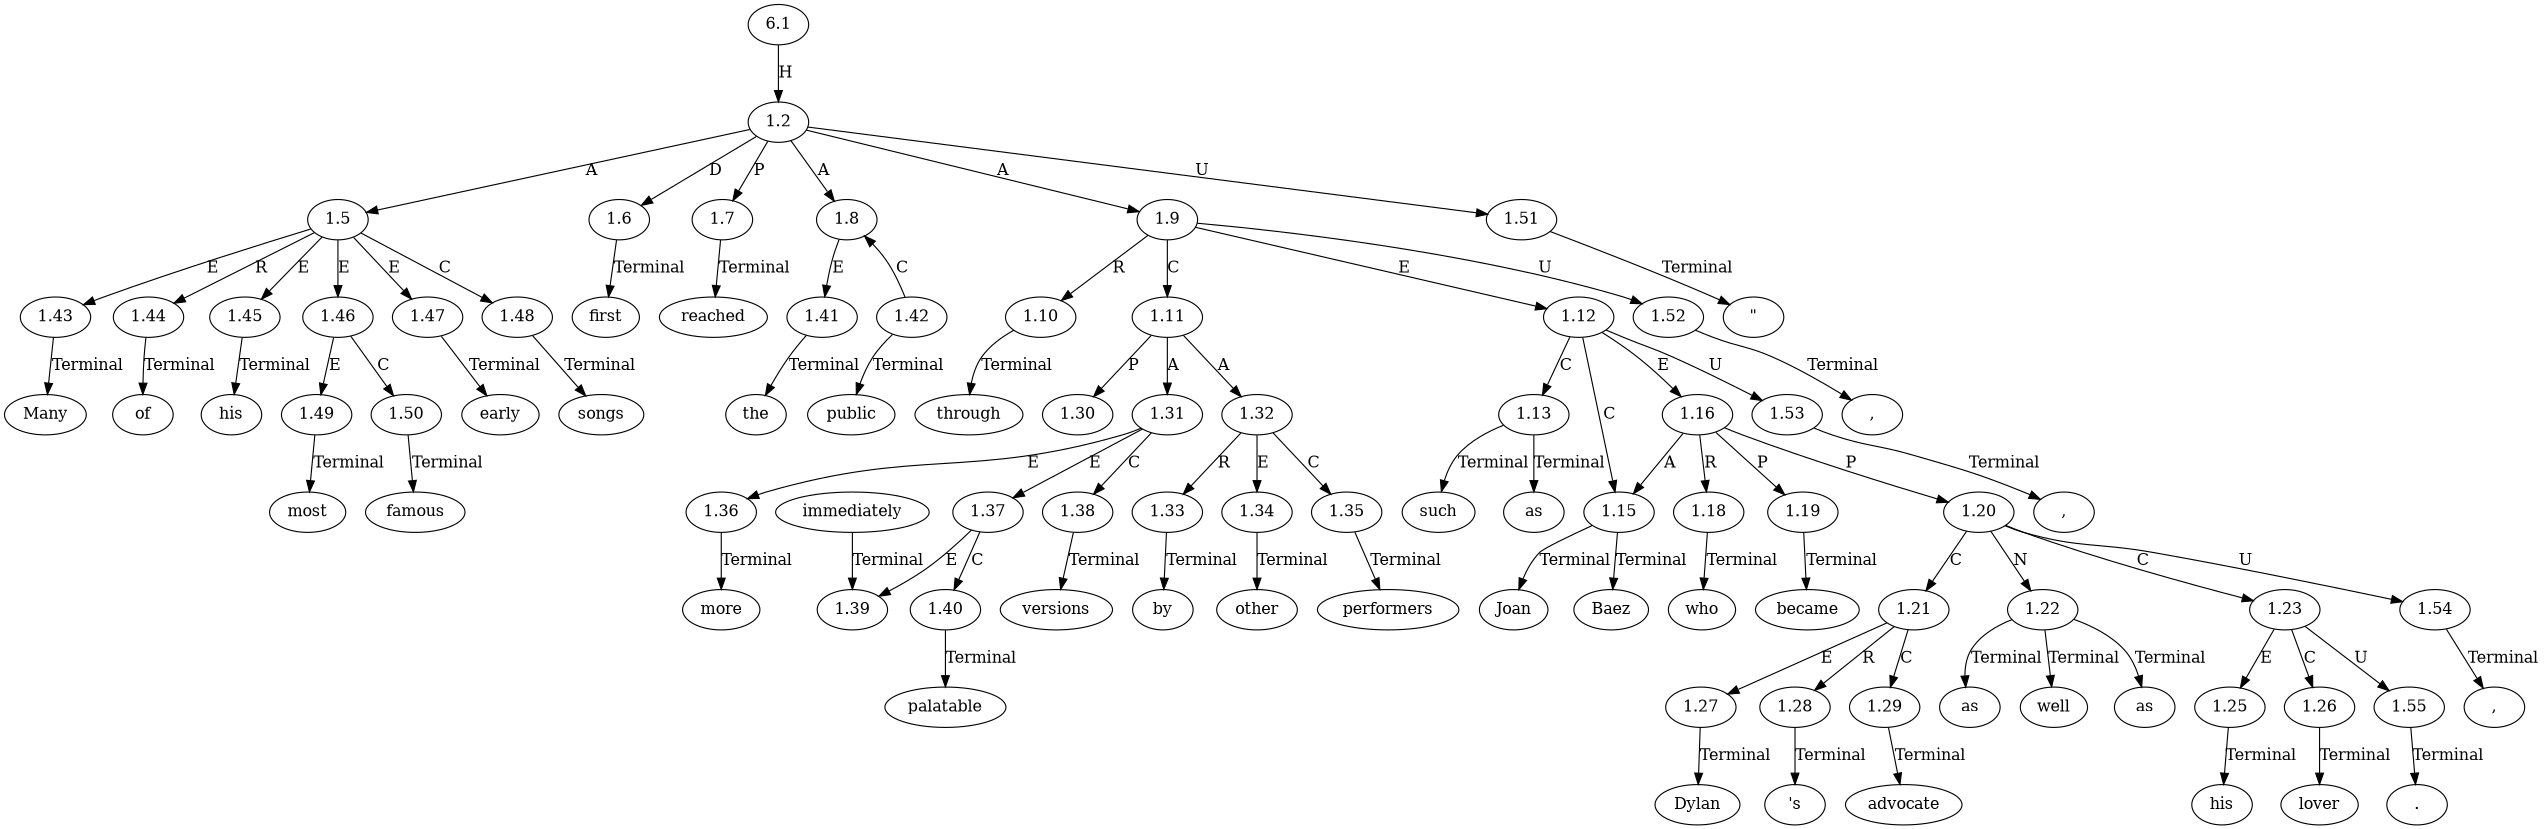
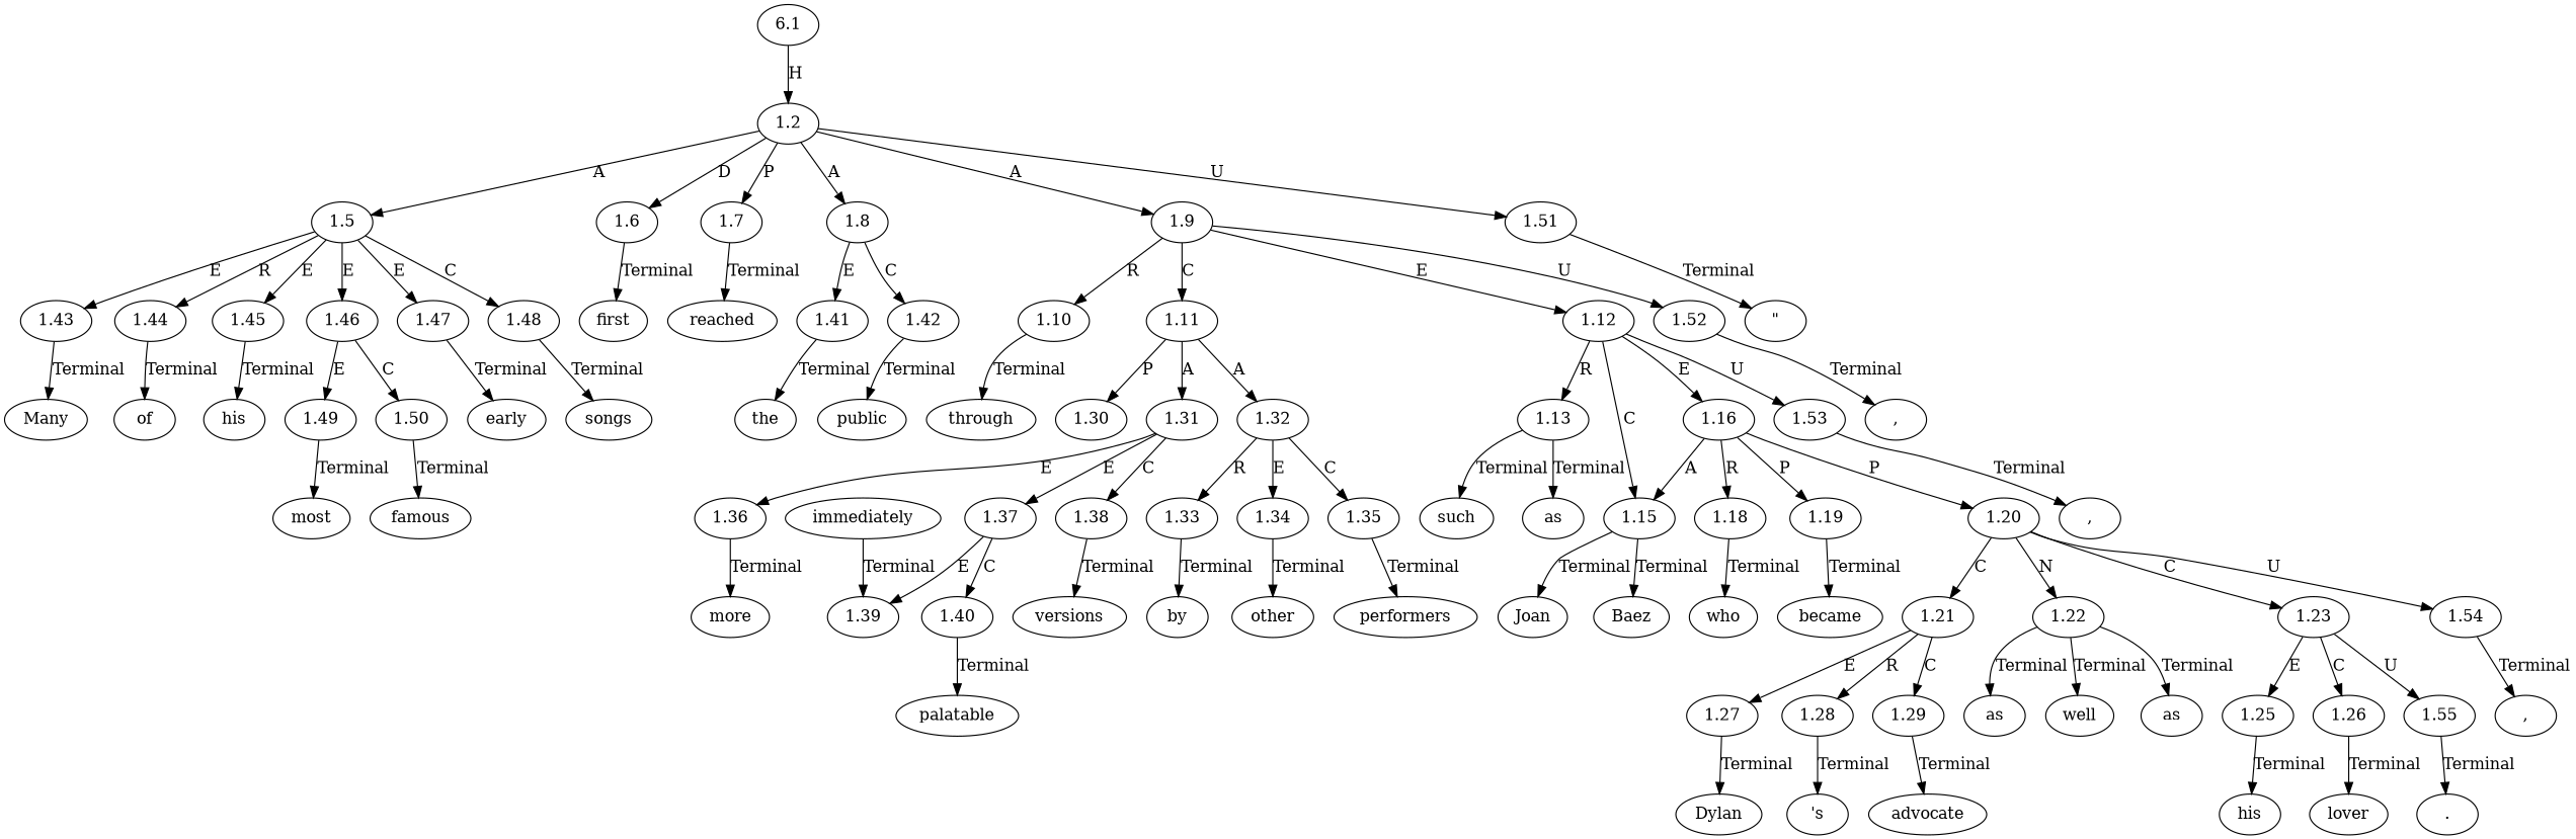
  digraph {
    node [ordering=out]
    edge [ordering=out]
    n1 [label="\""]
    n2 [label=reached]
    n3 [label=the]
    n4 [label=public]
    n5 [label=through]
    n6 [label=more]
    n7 [label=immediately]
    n8 [label=1.39]
    n9 [label=palatable]
    n10 [label=versions]
    n11 [label=by]
    n12 [label=other]
    n13 [label=Many]
    n14 [label=performers]
    n15 [label=","]
    n16 [label=such]
    n17 [label=as]
    n18 [label=Joan]
    n19 [label=Baez]
    n20 [label=","]
    n21 [label=who]
    n22 [label=became]
    n23 [label=Dylan]
    n24 [label=of]
    n25 [label="'s"]
    n26 [label=advocate]
    n27 [label=","]
    n28 [label=as]
    n29 [label=well]
    n30 [label=as]
    n31 [label=his]
    n32 [label=lover]
    n33 [label="."]
    n34 [label=his]
    n35 [label=most]
    n36 [label=famous]
    n37 [label=early]
    n38 [label=songs]
    n39 [label=first]
    n40 [label=6.1]
    n41 [label=1.2]
    n42 [label=1.5]
    n43 [label=1.6]
    n44 [label=1.7]
    n45 [label=1.8]
    n46 [label=1.9]
    n47 [label=1.51]
    n48 [label=1.43]
    n49 [label=1.44]
    n50 [label=1.45]
    n51 [label=1.46]
    n52 [label=1.47]
    n53 [label=1.48]
    n54 [label=1.41]
    n55 [label=1.42]
    n56 [label=1.10]
    n57 [label=1.11]
    n58 [label=1.12]
    n59 [label=1.52]
    n60 [label=1.49]
    n61 [label=1.50]
    n62 [label=1.30]
    n63 [label=1.31]
    n64 [label=1.32]
    n65 [label=1.13]
    n66 [label=1.15]
    n67 [label=1.16]
    n68 [label=1.53]
    n69 [label=1.36]
    n70 [label=1.37]
    n71 [label=1.38]
    n72 [label=1.33]
    n73 [label=1.34]
    n74 [label=1.35]
    n75 [label=1.18]
    n76 [label=1.19]
    n77 [label=1.20]
    n78 [label=1.21]
    n79 [label=1.22]
    n80 [label=1.23]
    n81 [label=1.54]
    n82 [label=1.27]
    n83 [label=1.28]
    n84 [label=1.29]
    n85 [label=1.25]
    n86 [label=1.26]
    n87 [label=1.55]
    n88 [label=1.40]
    n7 -> n8 [label=Terminal]
    n40 -> n41 [label=H]
    n41 -> n42 [label=A]
    n41 -> n43 [label=D]
    n41 -> n44 [label=P]
    n41 -> n45 [label=A]
    n41 -> n46 [label=A]
    n41 -> n47 [label=U]
    n42 -> n48 [label=E]
    n42 -> n49 [label=R]
    n42 -> n50 [label=E]
    n42 -> n51 [label=E]
    n42 -> n52 [label=E]
    n42 -> n53 [label=C]
    n43 -> n39 [label=Terminal]
    n44 -> n2 [label=Terminal]
    n45 -> n54 [label=E]
-   n55 -> n45 [label=C]
+   n45 -> n55 [label=C]
    n46 -> n56 [label=R]
    n46 -> n57 [label=C]
    n46 -> n58 [label=E]
    n46 -> n59 [label=U]
    n47 -> n1 [label=Terminal]
    n48 -> n13 [label=Terminal]
    n49 -> n24 [label=Terminal]
    n50 -> n34 [label=Terminal]
    n51 -> n60 [label=E]
    n51 -> n61 [label=C]
    n52 -> n37 [label=Terminal]
    n53 -> n38 [label=Terminal]
    n54 -> n3 [label=Terminal]
    n55 -> n4 [label=Terminal]
    n56 -> n5 [label=Terminal]
    n57 -> n62 [label=P]
    n57 -> n63 [label=A]
    n57 -> n64 [label=A]
-   n58 -> n65 [label=C]
+   n58 -> n65 [label=R]
    n58 -> n66 [label=C]
    n58 -> n67 [label=E]
    n58 -> n68 [label=U]
    n59 -> n15 [label=Terminal]
    n60 -> n35 [label=Terminal]
    n61 -> n36 [label=Terminal]
    n63 -> n69 [label=E]
    n63 -> n70 [label=E]
    n63 -> n71 [label=C]
    n64 -> n72 [label=R]
    n64 -> n73 [label=E]
    n64 -> n74 [label=C]
    n65 -> n16 [label=Terminal]
    n65 -> n17 [label=Terminal]
    n66 -> n18 [label=Terminal]
    n66 -> n19 [label=Terminal]
    n67 -> n66 [label=A]
    n67 -> n75 [label=R]
    n67 -> n76 [label=P]
    n67 -> n77 [label=P]
    n68 -> n20 [label=Terminal]
    n69 -> n6 [label=Terminal]
    n70 -> n8 [label=E]
    n70 -> n88 [label=C]
    n71 -> n10 [label=Terminal]
    n72 -> n11 [label=Terminal]
    n73 -> n12 [label=Terminal]
    n74 -> n14 [label=Terminal]
    n75 -> n21 [label=Terminal]
    n76 -> n22 [label=Terminal]
    n77 -> n78 [label=C]
    n77 -> n79 [label=N]
    n77 -> n80 [label=C]
    n77 -> n81 [label=U]
    n78 -> n82 [label=E]
    n78 -> n83 [label=R]
    n78 -> n84 [label=C]
    n79 -> n28 [label=Terminal]
    n79 -> n29 [label=Terminal]
    n79 -> n30 [label=Terminal]
    n80 -> n85 [label=E]
    n80 -> n86 [label=C]
    n80 -> n87 [label=U]
    n81 -> n27 [label=Terminal]
    n82 -> n23 [label=Terminal]
    n83 -> n25 [label=Terminal]
    n84 -> n26 [label=Terminal]
    n85 -> n31 [label=Terminal]
    n86 -> n32 [label=Terminal]
    n87 -> n33 [label=Terminal]
    n88 -> n9 [label=Terminal]
  }
